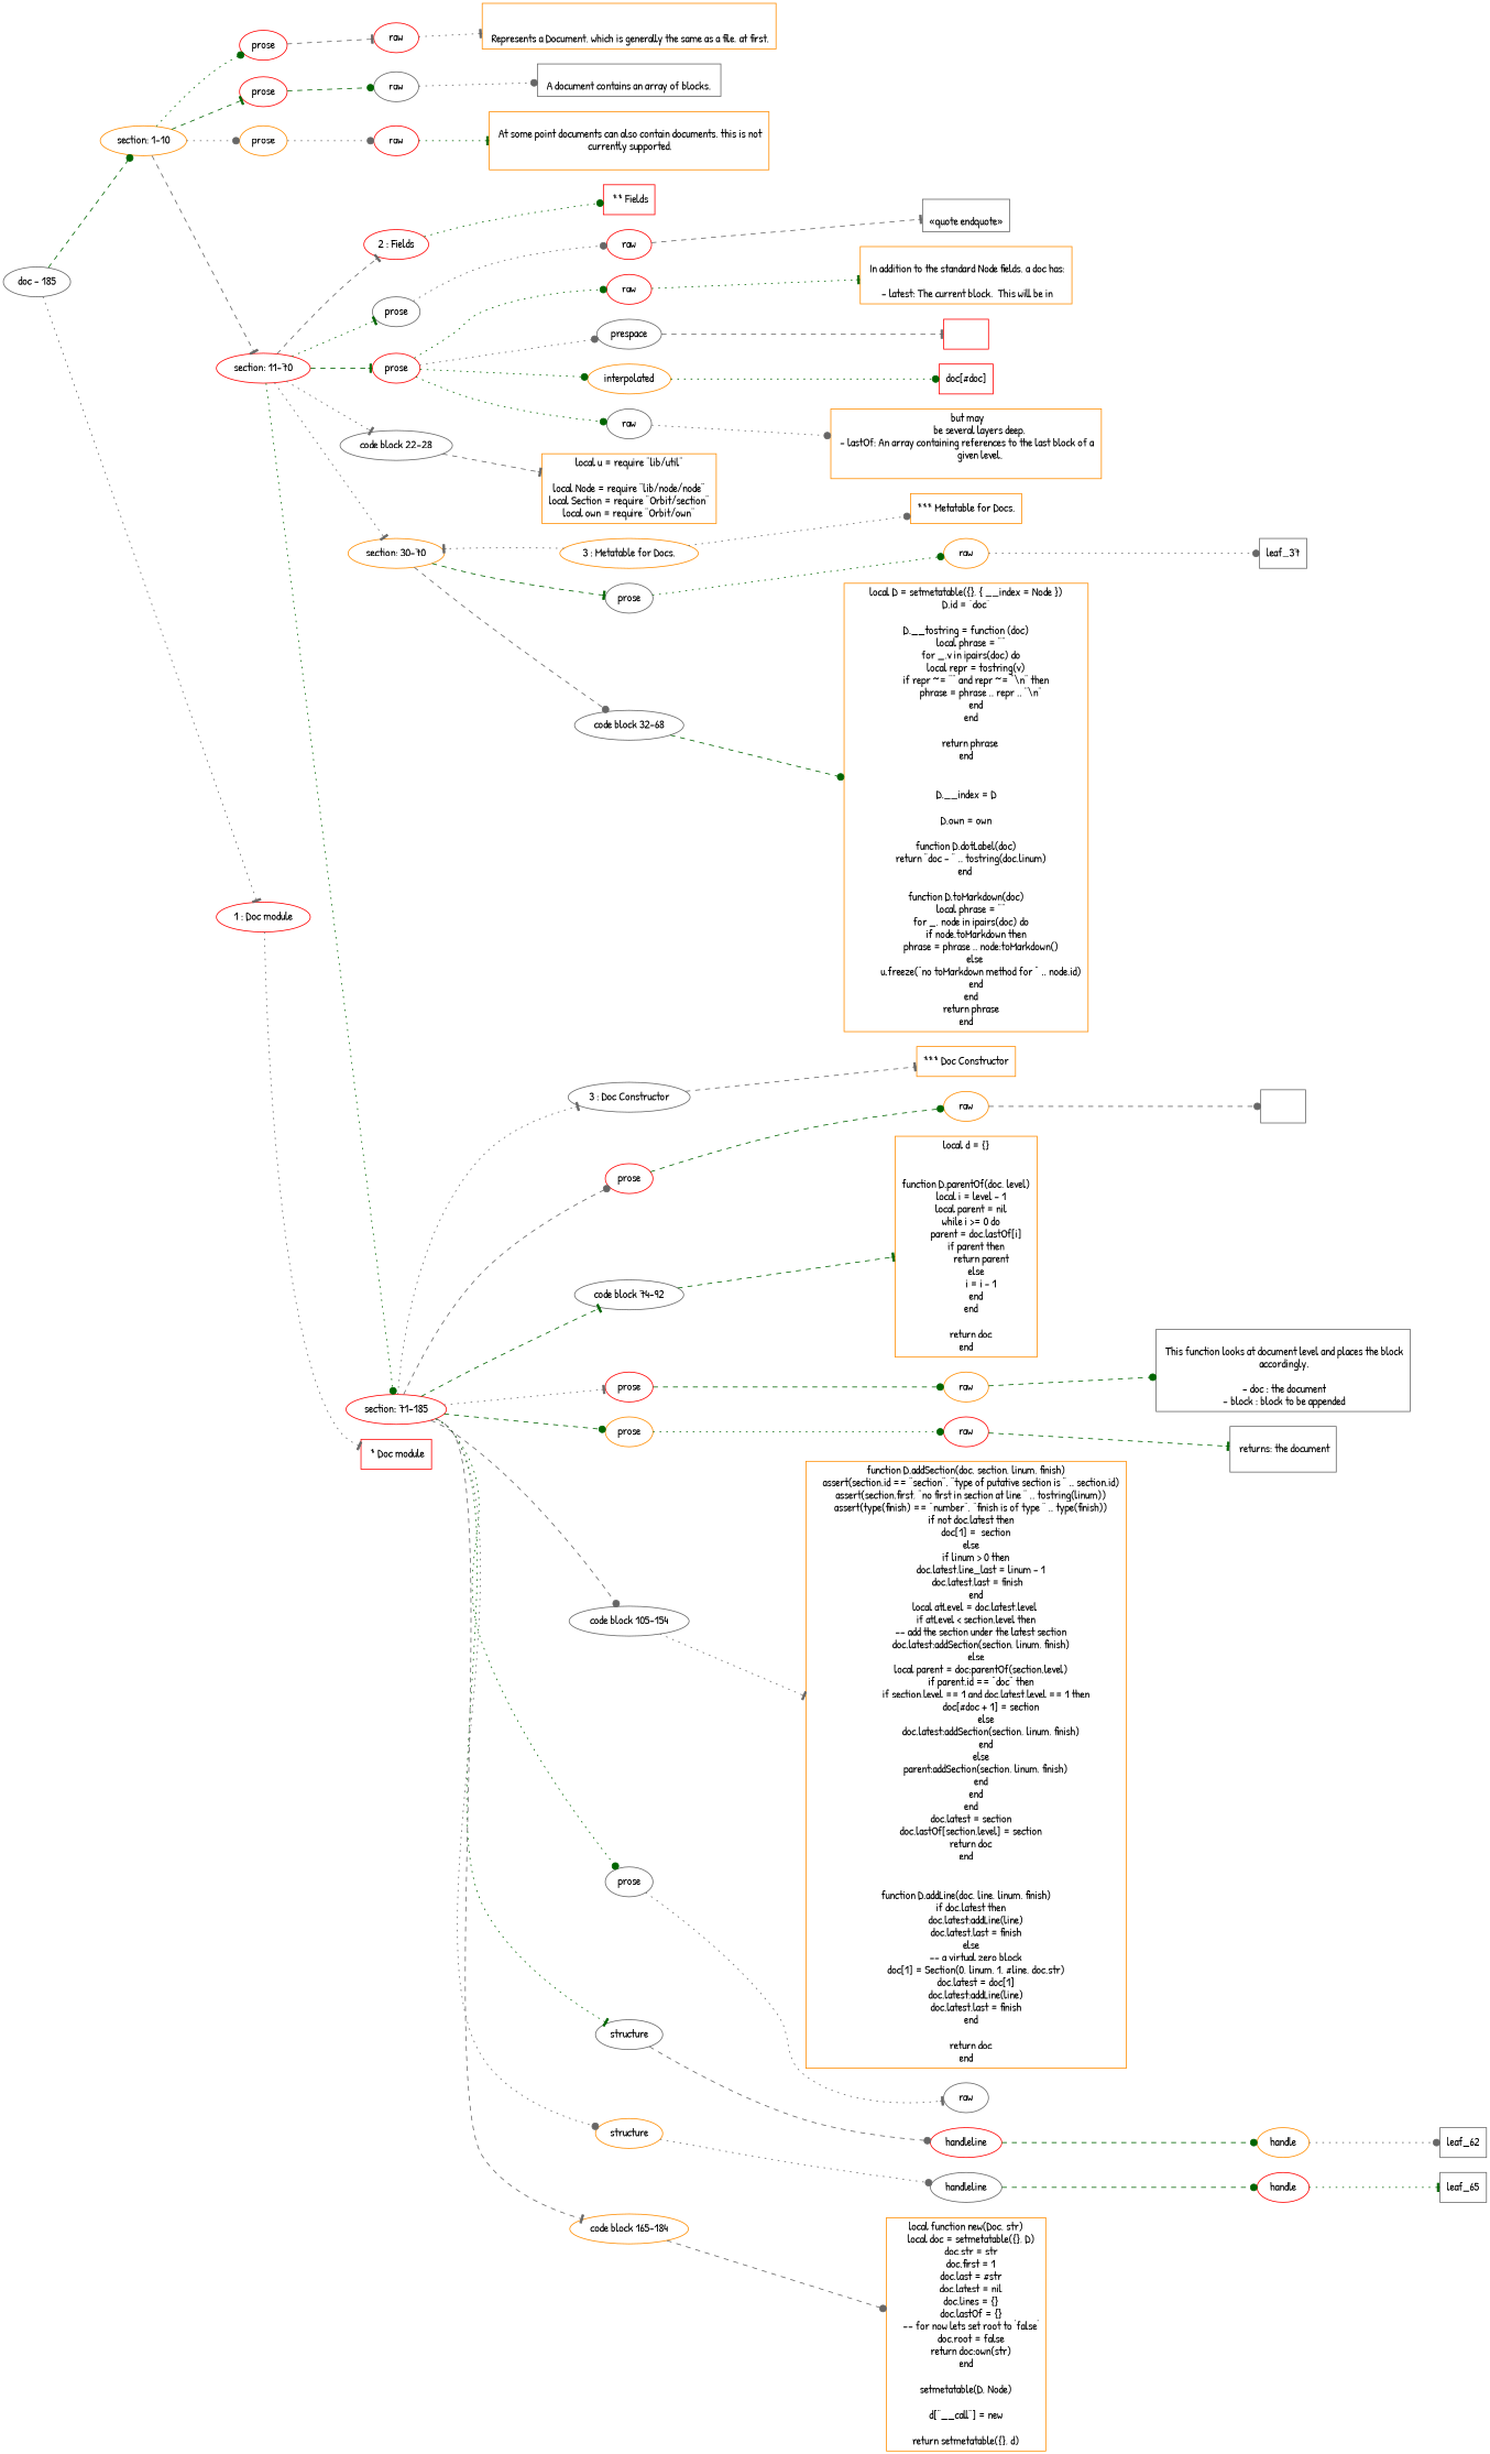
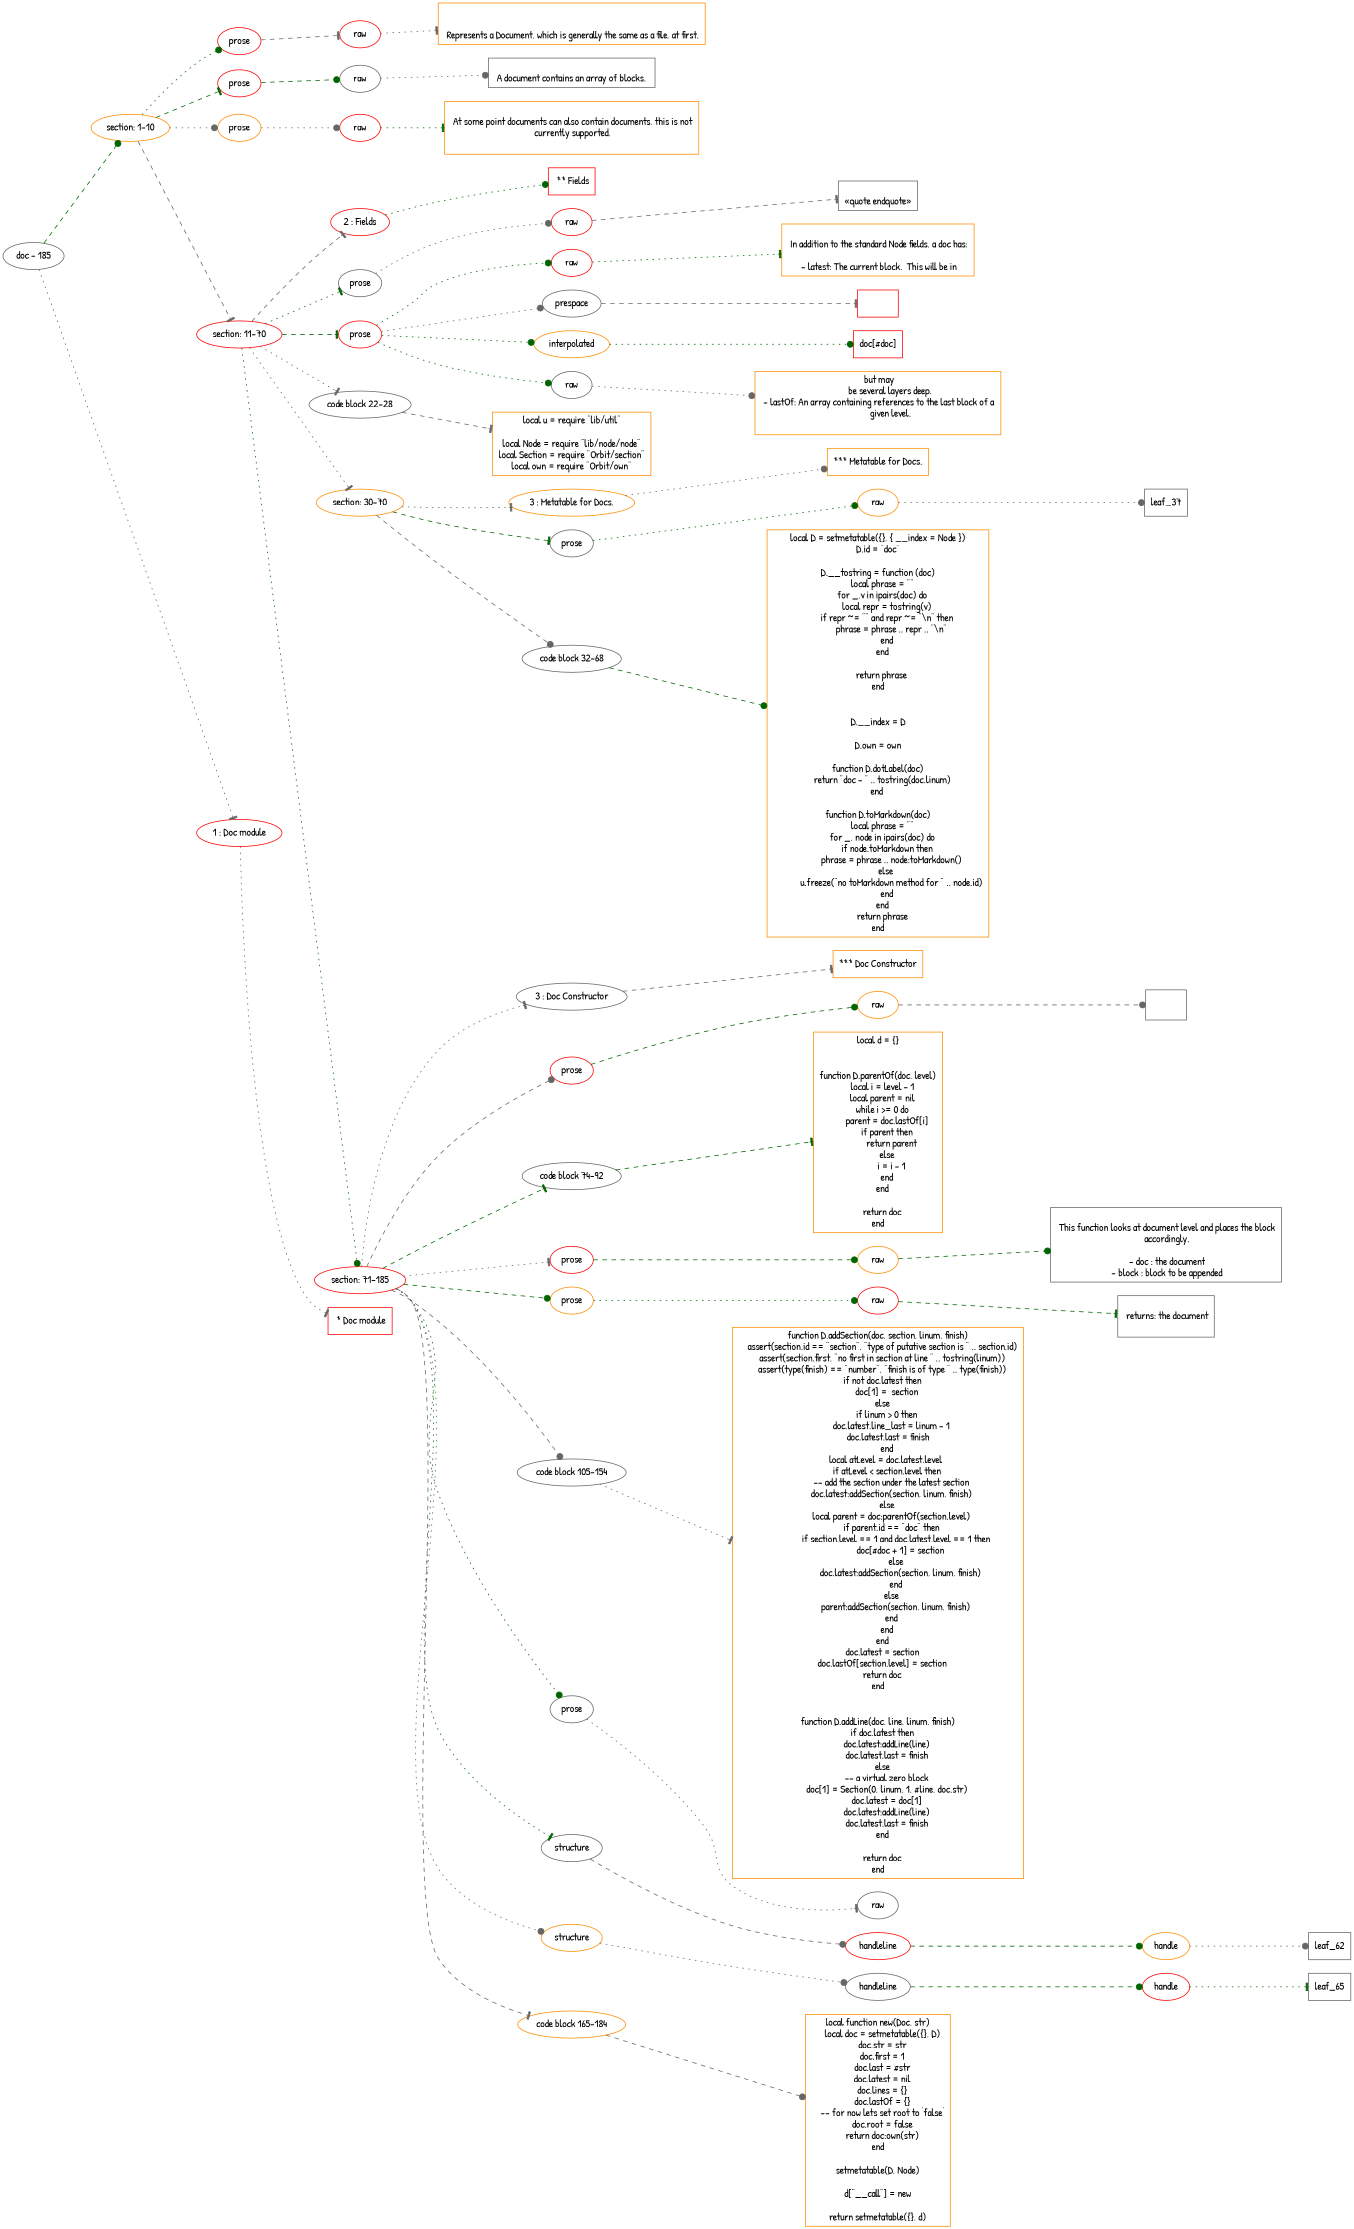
  digraph {
    fontname="Patrick Hand"
    rankdir=LR
    node [color=darkorange fontname="Patrick Hand"]
    edge [arrowhead=dot color=gray40 fontname="Patrick Hand" style=dotted]
    n1 [label="section: 1-10"]
    n2 [color=red label="1 : Doc module"]
    n3 [color=red label=prose]
    n4 [color=red label=prose]
    n5 [label=prose]
    n6 [color=red label="section: 11-70"]
    n7 [color=red label=raw]
    n8 [color=gray40 label=raw]
    n9 [color=red label=raw]
    n10 [color=red label="2 : Fields"]
    n11 [color=gray40 label=prose]
    n12 [color=red label=prose]
    n13 [color=gray40 label="code block 22-28"]
    n14 [label="section: 30-70"]
    n15 [color=red label="section: 71-185"]
    n16 [color=red label=raw]
    n17 [color=red label=raw]
    n18 [color=gray40 label=prespace]
    n19 [label=interpolated]
    n20 [color=gray40 label=raw]
    n21 [label="3 : Metatable for Docs."]
    n22 [color=gray40 label=prose]
    n23 [color=gray40 label="code block 32-68"]
    n24 [label=raw]
    n25 [color=gray40 label="3 : Doc Constructor"]
    n26 [color=red label=prose]
    n27 [color=gray40 label="code block 74-92"]
    n28 [color=red label=prose]
    n29 [label=prose]
    n30 [color=gray40 label="code block 105-154"]
    n31 [color=gray40 label=prose]
    n32 [color=gray40 label=structure]
    n33 [label=structure]
    n34 [label="code block 165-184"]
    n35 [label=raw]
    n36 [label=raw]
    n37 [color=red label=raw]
    n38 [color=gray40 label=raw]
    n39 [color=red label=handleline]
    n40 [label=handle]
    n41 [color=gray40 label=handleline]
    n42 [color=red label=handle]
    n43 [color=red label=" * Doc module" shape=rectangle]
    n44 [label="\n\n Represents a Document, which is generally the same as a file, at first.\n" shape=rectangle]
    n45 [color=gray40 label="\n A document contains an array of blocks. \n" shape=rectangle]
    n46 [label="\n At some point documents can also contain documents, this is not\n currently supported.\n\n" shape=rectangle]
    n47 [color=red label=" ** Fields" shape=rectangle]
    n48 [label="local u = require \"lib/util\"\n\nlocal Node = require \"lib/node/node\"\nlocal Section = require \"Orbit/section\"\nlocal own = require \"Orbit/own\"" shape=rectangle]
    n49 [color=gray40 label="\n«quote endquote»\n" shape=rectangle]
    n50 [label="\n In addition to the standard Node fields, a doc has:\n \n - latest: The current block.  This will be in" shape=rectangle]
    n51 [color=red label=" " shape=rectangle]
    n52 [color=red label="doc[#doc]" shape=rectangle]
    n53 [label=" but may\n           be several layers deep.\n - lastOf: An array containing references to the last block of a\n           given level.\n\n" shape=rectangle]
    n54 [label="*** Metatable for Docs." shape=rectangle]
    n55 [label="local D = setmetatable({}, { __index = Node })\nD.id = \"doc\"\n\nD.__tostring = function (doc)\n    local phrase = \"\"\n    for _,v in ipairs(doc) do\n        local repr = tostring(v)\n        if repr ~= \"\" and repr ~= \"\\n\" then\n            phrase = phrase .. repr .. \"\\n\"\n        end\n    end\n\n    return phrase \nend\n\n\nD.__index = D\n\nD.own = own\n\nfunction D.dotLabel(doc)\n    return \"doc - \" .. tostring(doc.linum)\nend \n\nfunction D.toMarkdown(doc)\n    local phrase = \"\"\n    for _, node in ipairs(doc) do\n        if node.toMarkdown then\n            phrase = phrase .. node:toMarkdown()\n        else \n            u.freeze(\"no toMarkdown method for \" .. node.id)\n        end\n    end\n    return phrase\nend" shape=rectangle]
    leaf_37 [color=gray40 shape=rectangle]
    n57 [label="*** Doc Constructor" shape=rectangle]
    n58 [label="local d = {}\n\n\nfunction D.parentOf(doc, level)\n    local i = level - 1\n    local parent = nil\n    while i >= 0 do\n        parent = doc.lastOf[i]\n        if parent then\n            return parent\n        else\n            i = i - 1\n        end\n    end\n\n    return doc\nend" shape=rectangle]
    n59 [label="function D.addSection(doc, section, linum, finish)\n    assert(section.id == \"section\", \"type of putative section is \" .. section.id)\n    assert(section.first, \"no first in section at line \" .. tostring(linum))\n    assert(type(finish) == \"number\", \"finish is of type \" .. type(finish))\n    if not doc.latest then\n        doc[1] =  section\n    else\n        if linum > 0 then\n            doc.latest.line_last = linum - 1\n            doc.latest.last = finish   \n        end\n        local atLevel = doc.latest.level \n        if atLevel < section.level then\n            -- add the section under the latest section\n            doc.latest:addSection(section, linum, finish)\n        else\n            local parent = doc:parentOf(section.level)\n            if parent.id == \"doc\" then\n                if section.level == 1 and doc.latest.level == 1 then\n                    doc[#doc + 1] = section\n                else\n                    doc.latest:addSection(section, linum, finish)\n                end\n            else\n                parent:addSection(section, linum, finish)\n            end\n        end\n    end\n    doc.latest = section\n    doc.lastOf[section.level] = section\n    return doc\nend\n\n\nfunction D.addLine(doc, line, linum, finish)\n    if doc.latest then\n        doc.latest:addLine(line)\n        doc.latest.last = finish\n    else\n        -- a virtual zero block\n        doc[1] = Section(0, linum, 1, #line, doc.str)\n        doc.latest = doc[1]\n        doc.latest:addLine(line)\n        doc.latest.last = finish\n    end\n\n    return doc\nend" shape=rectangle]
    n60 [label="local function new(Doc, str)\n    local doc = setmetatable({}, D)\n    doc.str = str\n    doc.first = 1\n    doc.last = #str\n    doc.latest = nil\n    doc.lines = {}\n    doc.lastOf = {}\n    -- for now lets set root to 'false'\n    doc.root = false\n    return doc:own(str)\nend\n\nsetmetatable(D, Node)\n\nd[\"__call\"] = new\n\nreturn setmetatable({}, d)" shape=rectangle]
    n61 [color=gray40 label="\n\n" shape=rectangle]
    n62 [color=gray40 label="\n This function looks at document level and places the block\n accordingly.\n \n - doc : the document\n - block : block to be appended\n" shape=rectangle]
    n63 [color=gray40 label="\n returns: the document\n\n" shape=rectangle]
    leaf_62 [color=gray40 shape=rectangle]
    leaf_65 [color=gray40 shape=rectangle]
    n66 [color=gray40 label="doc - 185"]
    subgraph sub_1 {
      rank=same
      n1
    }
    subgraph sub_2 {
      rank=same
      n2
      n3
      n4
      n5
      n6
    }
    subgraph sub_3 {
      rank=same
      n7
    }
    subgraph sub_4 {
      rank=same
      n8
    }
    subgraph sub_5 {
      rank=same
      n9
    }
    subgraph sub_6 {
      rank=same
      n10
      n11
      n12
      n13
      n14
      n15
    }
    subgraph sub_7 {
      rank=same
      n16
    }
    subgraph sub_8 {
      rank=same
      n17
      n18
      n19
      n20
    }
    subgraph sub_9 {
      rank=same
      n21
      n22
      n23
    }
    subgraph sub_10 {
      rank=same
      n24
    }
    subgraph sub_11 {
      rank=same
      n25
      n26
      n27
      n28
      n29
      n30
      n31
      n32
      n33
      n34
    }
    subgraph sub_12 {
      rank=same
      n35
    }
    subgraph sub_13 {
      rank=same
      n36
    }
    subgraph sub_14 {
      rank=same
      n37
    }
    subgraph sub_15 {
      rank=same
      n38
    }
    subgraph sub_16 {
      rank=same
      n39
    }
    subgraph sub_17 {
      rank=same
      n40
    }
    subgraph sub_18 {
      rank=same
      n41
    }
    subgraph sub_19 {
      rank=same
      n42
    }
    n1 -> n3 [color=darkgreen]
    n1 -> n4 [arrowhead=tee color=darkgreen style=dashed]
    n1 -> n5
    n1 -> n6 [arrowhead=tee style=dashed]
    n2 -> n43 [arrowhead=tee]
    n3 -> n7 [arrowhead=tee style=dashed]
    n4 -> n8 [color=darkgreen style=dashed]
    n5 -> n9
    n6 -> n10 [arrowhead=tee style=dashed]
    n6 -> n11 [arrowhead=tee color=darkgreen]
    n6 -> n12 [arrowhead=tee color=darkgreen style=dashed]
    n6 -> n13 [arrowhead=tee]
    n6 -> n14 [arrowhead=tee]
    n6 -> n15 [color=darkgreen]
    n7 -> n44 [arrowhead=tee]
    n8 -> n45
    n9 -> n46 [arrowhead=tee color=darkgreen]
    n10 -> n47 [color=darkgreen]
    n11 -> n16
    n12 -> n17 [color=darkgreen]
    n12 -> n18
    n12 -> n19 [color=darkgreen]
    n12 -> n20 [color=darkgreen]
    n13 -> n48 [arrowhead=tee style=dashed]
-   n21 -> n14 [arrowhead=tee]
+   n14 -> n21 [arrowhead=tee]
    n14 -> n22 [arrowhead=tee color=darkgreen style=dashed]
    n14 -> n23 [style=dashed]
    n15 -> n25 [arrowhead=tee]
    n15 -> n26 [style=dashed]
    n15 -> n27 [arrowhead=tee color=darkgreen style=dashed]
    n15 -> n28 [arrowhead=tee]
    n15 -> n29 [color=darkgreen style=dashed]
    n15 -> n30 [style=dashed]
    n15 -> n31 [color=darkgreen]
    n15 -> n32 [arrowhead=tee color=darkgreen]
    n15 -> n33
    n15 -> n34 [arrowhead=tee style=dashed]
    n16 -> n49 [arrowhead=tee style=dashed]
    n17 -> n50 [arrowhead=tee color=darkgreen]
    n18 -> n51 [arrowhead=tee style=dashed]
    n19 -> n52 [color=darkgreen]
    n20 -> n53
    n21 -> n54
    n22 -> n24 [color=darkgreen]
    n23 -> n55 [color=darkgreen style=dashed]
    n24 -> leaf_37
    n25 -> n57 [arrowhead=tee style=dashed]
    n26 -> n35 [color=darkgreen style=dashed]
    n27 -> n58 [arrowhead=tee color=darkgreen style=dashed]
    n28 -> n36 [color=darkgreen style=dashed]
    n29 -> n37 [color=darkgreen]
    n30 -> n59 [arrowhead=tee]
    n31 -> n38 [arrowhead=tee]
    n32 -> n39 [style=dashed]
    n33 -> n41
    n34 -> n60 [style=dashed]
    n35 -> n61 [style=dashed]
    n36 -> n62 [color=darkgreen style=dashed]
    n37 -> n63 [arrowhead=tee color=darkgreen style=dashed]
    n39 -> n40 [color=darkgreen style=dashed]
    n40 -> leaf_62
    n41 -> n42 [color=darkgreen style=dashed]
    n42 -> leaf_65 [arrowhead=tee color=darkgreen]
    n66 -> n1 [color=darkgreen style=dashed]
    n66 -> n2 [arrowhead=tee]
  }
